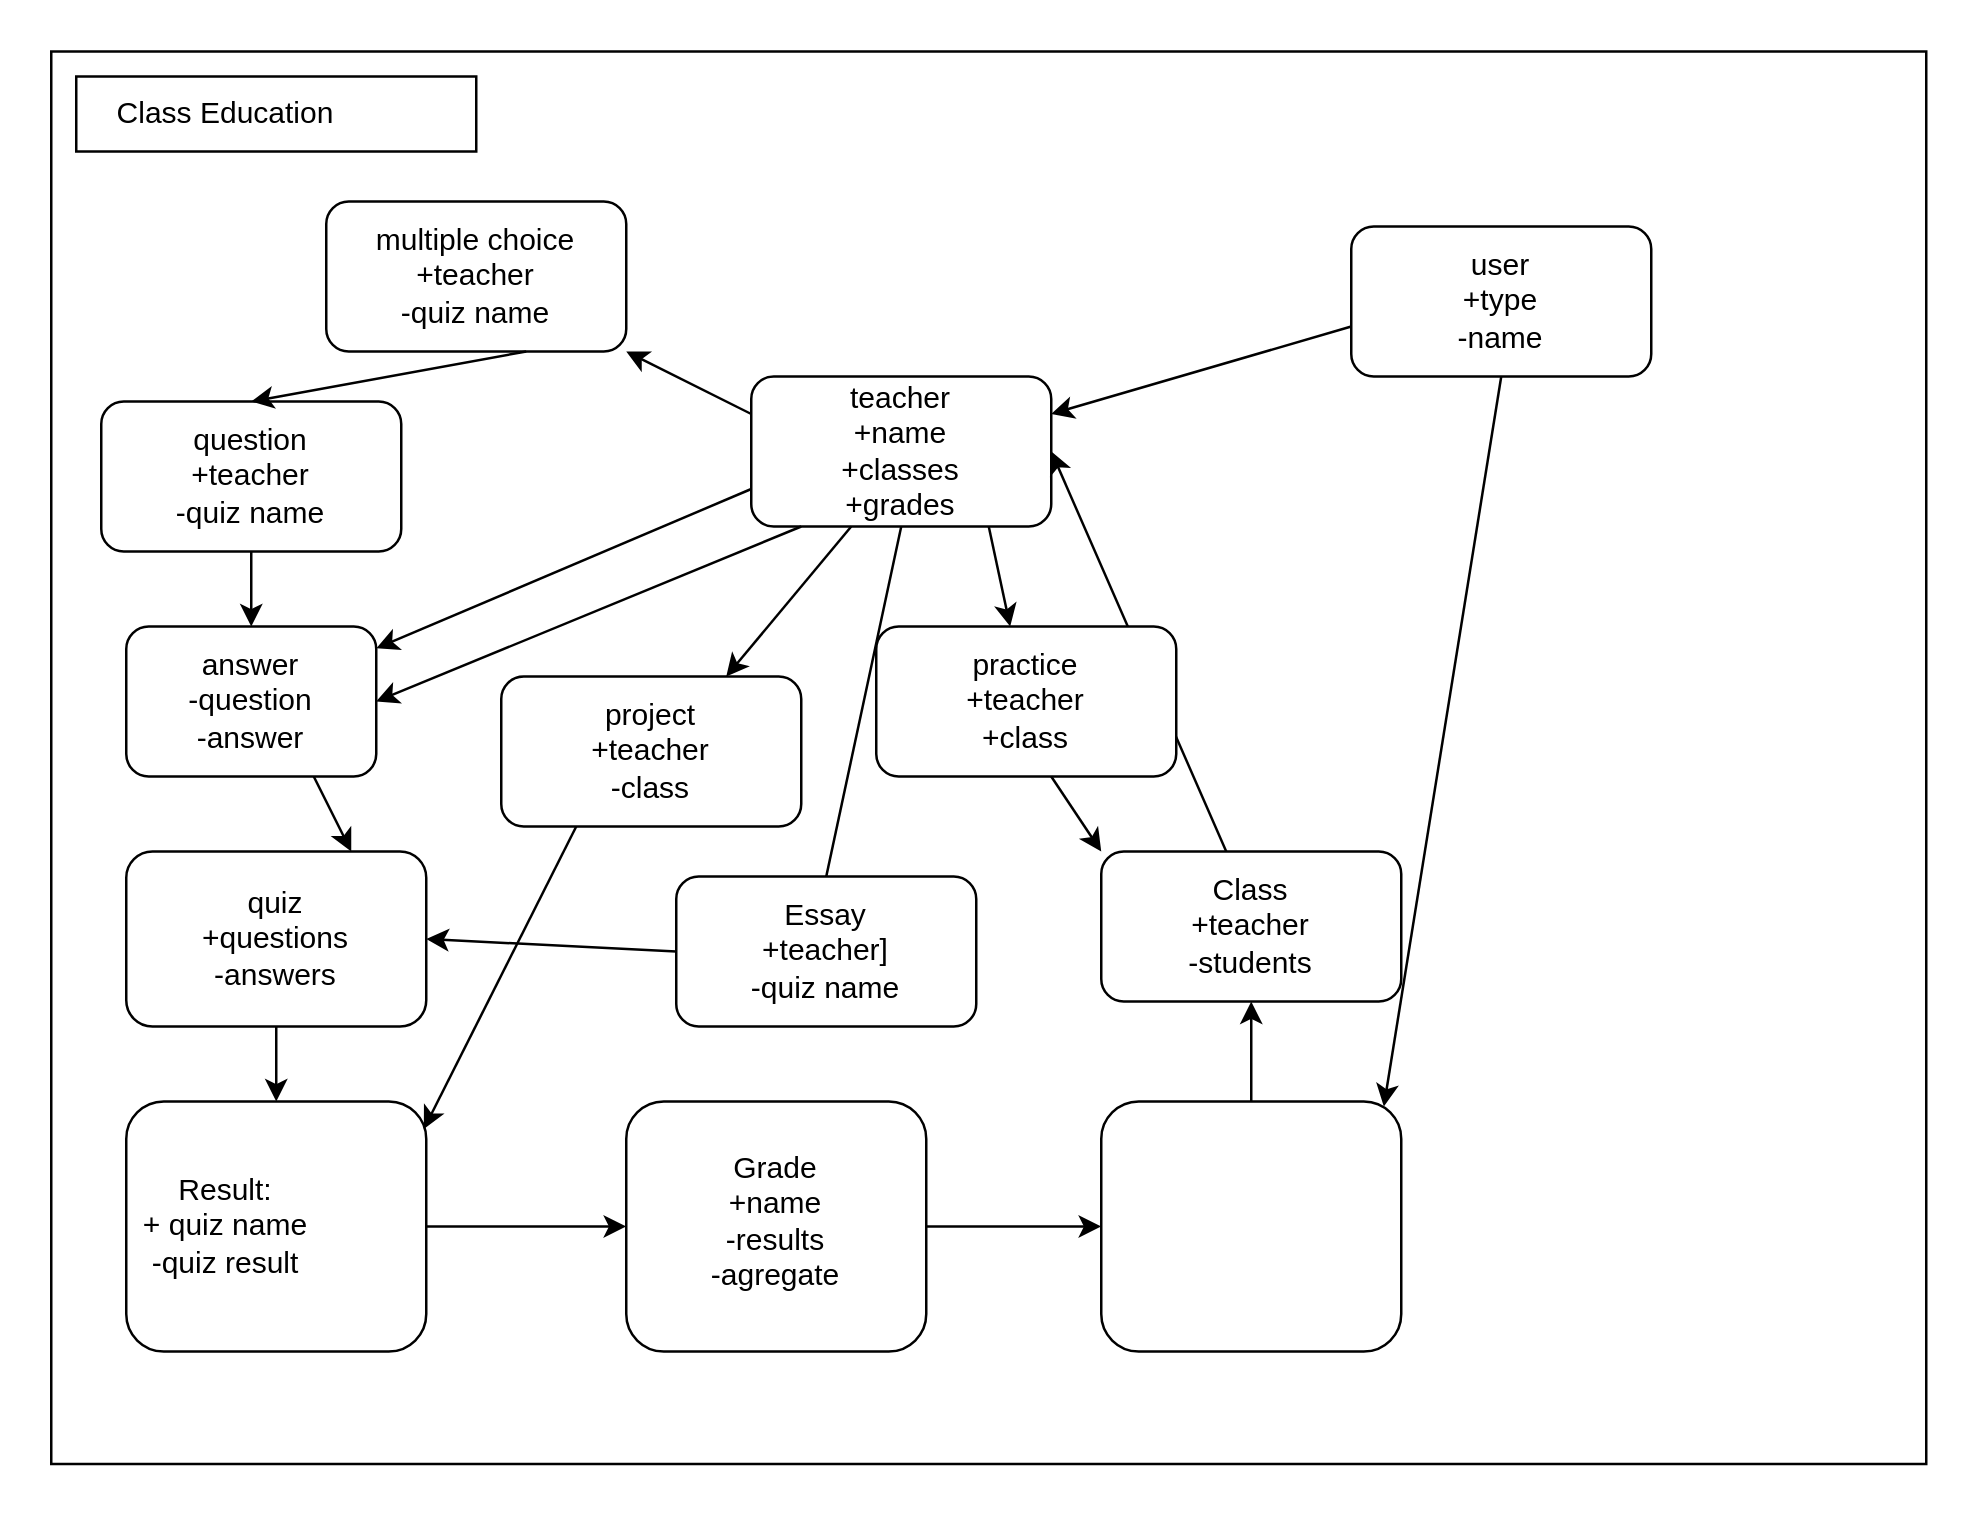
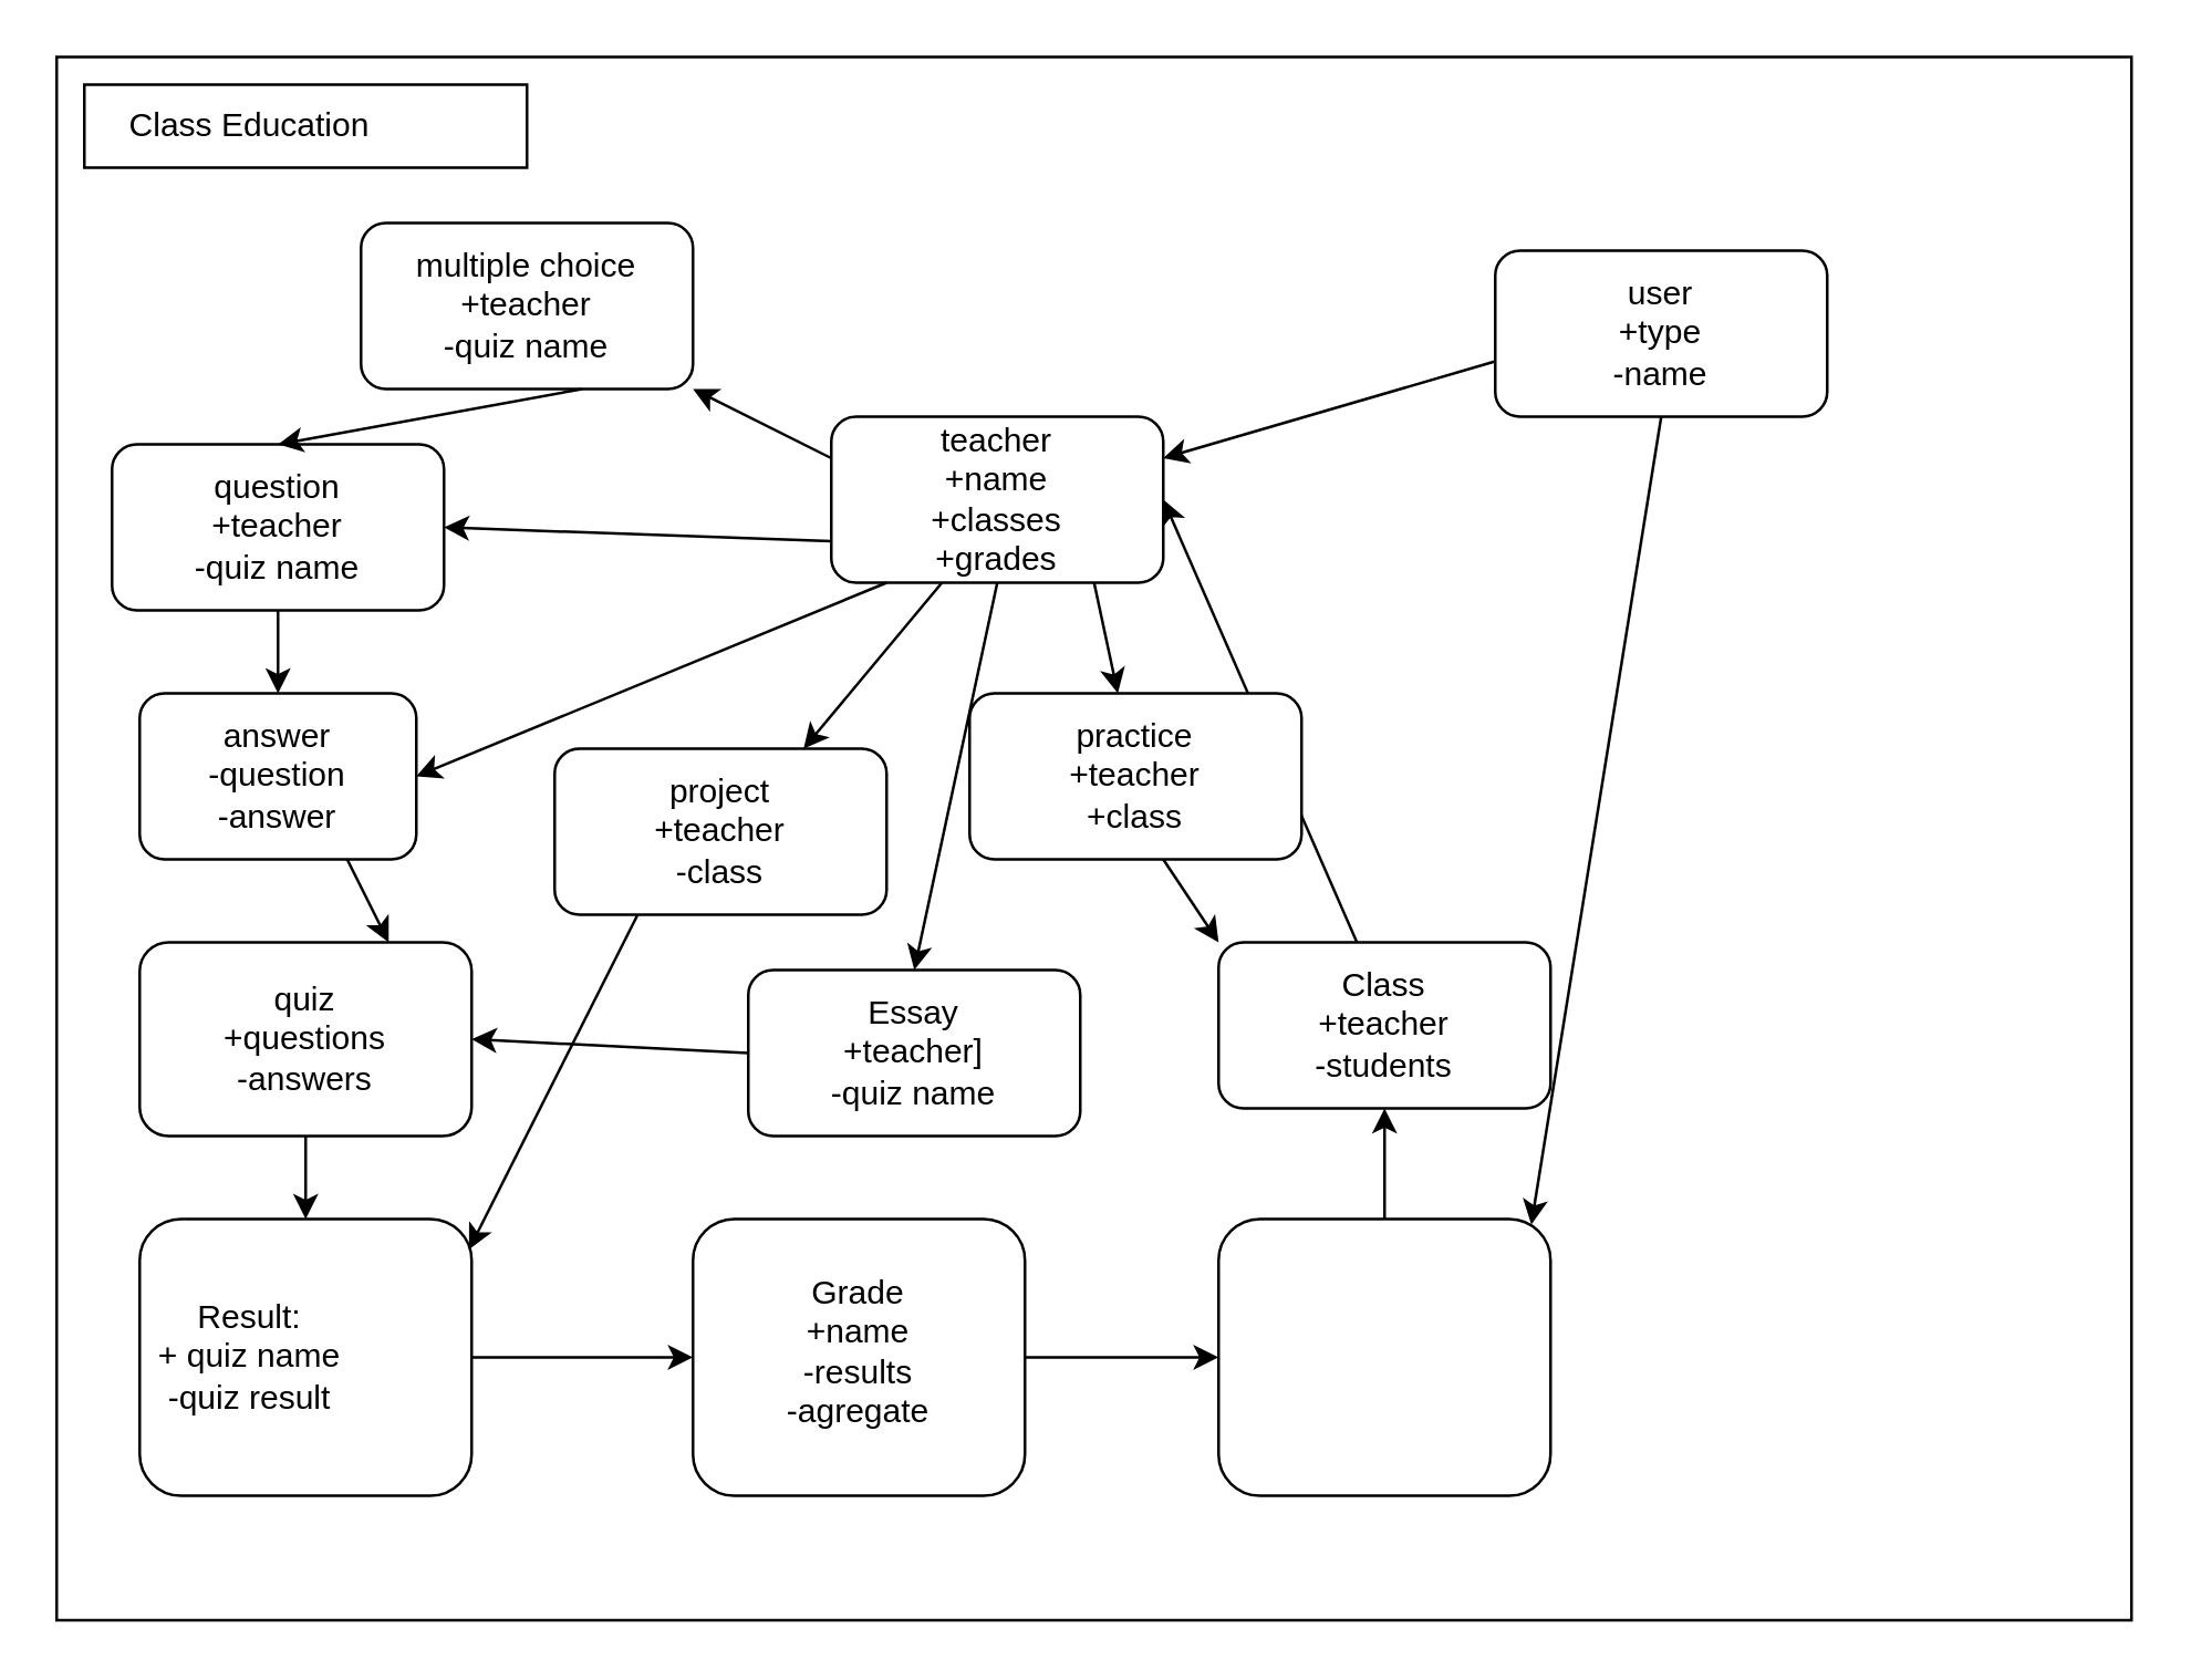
  <mxCell id="0" />
  <mxCell id="1" parent="0" />
  <mxCell id="2" value="" style="rounded=0;whiteSpace=wrap;html=1;" vertex="1" parent="1"><mxGeometry x="20" y="20" width="750" height="565" as="geometry" /></mxCell>
  <mxCell id="3" value="" style="rounded=0;whiteSpace=wrap;html=1;" vertex="1" parent="1"><mxGeometry x="30" y="30" width="160" height="30" as="geometry" /></mxCell>
  <mxCell id="4" value="Class Education" style="text;html=1;strokeColor=none;fillColor=none;align=center;verticalAlign=middle;whiteSpace=wrap;rounded=0;" vertex="1" parent="1"><mxGeometry x="35" y="35" width="110" height="20" as="geometry" /></mxCell>
  <mxCell id="5" value="" style="rounded=1;whiteSpace=wrap;html=1;" vertex="1" parent="1"><mxGeometry x="50" y="440" width="120" height="100" as="geometry" /></mxCell>
  <mxCell id="6" value="&lt;div&gt;Result:&lt;/div&gt;&lt;div&gt;+ quiz name&lt;/div&gt;&lt;div&gt;-quiz result&lt;br&gt;&lt;/div&gt;" style="text;html=1;strokeColor=none;fillColor=none;align=center;verticalAlign=middle;whiteSpace=wrap;rounded=0;" vertex="1" parent="1"><mxGeometry x="55" y="455" width="70" height="70" as="geometry" /></mxCell>
  <mxCell id="7" value="" style="endArrow=classic;html=1;exitX=1;exitY=0.5;exitDx=0;exitDy=0;" edge="1" parent="1" source="5" target="8"><mxGeometry width="50" height="50" relative="1" as="geometry"><mxPoint x="170" y="500" as="sourcePoint" /><mxPoint x="220" y="450" as="targetPoint" /></mxGeometry></mxCell>
  <mxCell id="8" value="" style="rounded=1;whiteSpace=wrap;html=1;" vertex="1" parent="1"><mxGeometry x="250" y="440" width="120" height="100" as="geometry" /></mxCell>
  <mxCell id="9" value="&lt;div&gt;Grade&lt;/div&gt;&lt;div&gt;+name&lt;/div&gt;&lt;div&gt;-results&lt;/div&gt;&lt;div&gt;-agregate&lt;br&gt;&lt;/div&gt;" style="text;html=1;strokeColor=none;fillColor=none;align=center;verticalAlign=middle;whiteSpace=wrap;rounded=0;" vertex="1" parent="1"><mxGeometry x="270" y="455" width="80" height="65" as="geometry" /></mxCell>
  <mxCell id="10" value="" style="rounded=1;whiteSpace=wrap;html=1;" vertex="1" parent="1"><mxGeometry x="440" y="440" width="120" height="100" as="geometry" /></mxCell>
  <mxCell id="11" value="" style="endArrow=classic;html=1;entryX=0;entryY=0.5;entryDx=0;entryDy=0;" edge="1" parent="1" target="10"><mxGeometry width="50" height="50" relative="1" as="geometry"><mxPoint x="370" y="490" as="sourcePoint" /><mxPoint x="420" y="440" as="targetPoint" /></mxGeometry></mxCell>
  <mxCell id="12" value="&lt;div&gt;quiz&lt;/div&gt;&lt;div&gt;+questions&lt;/div&gt;&lt;div&gt;-answers&lt;br&gt;&lt;/div&gt;" style="rounded=1;whiteSpace=wrap;html=1;" vertex="1" parent="1"><mxGeometry x="50" y="340" width="120" height="70" as="geometry" /></mxCell>
  <mxCell id="13" value="" style="endArrow=classic;html=1;entryX=0.5;entryY=0;entryDx=0;entryDy=0;" edge="1" parent="1" target="5"><mxGeometry width="50" height="50" relative="1" as="geometry"><mxPoint x="110" y="410" as="sourcePoint" /><mxPoint x="160" y="360" as="targetPoint" /></mxGeometry></mxCell>
  <mxCell id="14" value="" style="rounded=1;whiteSpace=wrap;html=1;" vertex="1" parent="1"><mxGeometry x="440" y="340" width="120" height="60" as="geometry" /></mxCell>
  <mxCell id="15" value="&lt;div&gt;Class&lt;/div&gt;&lt;div&gt;+teacher&lt;/div&gt;&lt;div&gt;-students&lt;br&gt;&lt;/div&gt;" style="text;html=1;strokeColor=none;fillColor=none;align=center;verticalAlign=middle;whiteSpace=wrap;rounded=0;" vertex="1" parent="1"><mxGeometry x="460" y="350" width="80" height="40" as="geometry" /></mxCell>
  <mxCell id="16" value="" style="endArrow=classic;html=1;entryX=0.5;entryY=1;entryDx=0;entryDy=0;" edge="1" parent="1" target="14"><mxGeometry width="50" height="50" relative="1" as="geometry"><mxPoint x="500" y="440" as="sourcePoint" /><mxPoint x="550" y="390" as="targetPoint" /></mxGeometry></mxCell>
  <mxCell id="17" value="&lt;div&gt;question&lt;/div&gt;&lt;div&gt;+teacher&lt;/div&gt;&lt;div&gt;-quiz name&lt;br&gt;&lt;/div&gt;" style="rounded=1;whiteSpace=wrap;html=1;" vertex="1" parent="1"><mxGeometry x="40" y="160" width="120" height="60" as="geometry" /></mxCell>
  <mxCell id="18" value="&lt;div&gt;teacher&lt;/div&gt;&lt;div&gt;+name&lt;/div&gt;&lt;div&gt;+classes&lt;/div&gt;&lt;div&gt;+grades&lt;br&gt;&lt;/div&gt;" style="rounded=1;whiteSpace=wrap;html=1;" vertex="1" parent="1"><mxGeometry x="300" y="150" width="120" height="60" as="geometry" /></mxCell>
  <mxCell id="19" value="&lt;div&gt;Essay&lt;/div&gt;&lt;div&gt;+teacher]&lt;/div&gt;&lt;div&gt;-quiz name&lt;br&gt;&lt;/div&gt;" style="rounded=1;whiteSpace=wrap;html=1;" vertex="1" parent="1"><mxGeometry x="270" y="350" width="120" height="60" as="geometry" /></mxCell>
  <mxCell id="20" value="" style="endArrow=classic;html=1;entryX=1;entryY=1;entryDx=0;entryDy=0;exitX=0;exitY=0.25;exitDx=0;exitDy=0;" edge="1" parent="1" source="18" target="24"><mxGeometry width="50" height="50" relative="1" as="geometry"><mxPoint x="280" y="210" as="sourcePoint" /><mxPoint x="330" y="160" as="targetPoint" /></mxGeometry></mxCell>
  <mxCell id="21" value="" style="endArrow=classic;html=1;entryX=1;entryY=0.5;entryDx=0;entryDy=0;" edge="1" parent="1" target="18"><mxGeometry width="50" height="50" relative="1" as="geometry"><mxPoint x="490" y="340" as="sourcePoint" /><mxPoint x="540" y="290" as="targetPoint" /></mxGeometry></mxCell>
- <mxCell id="22" value="" style="endArrow=classic;html=1;exitX=0;exitY=0.75;exitDx=0;exitDy=0;" edge="1" parent="1" source="18" target="25"><mxGeometry width="50" height="50" relative="1" as="geometry"><mxPoint x="220" y="250" as="sourcePoint" /><mxPoint x="270" y="200" as="targetPoint" /></mxGeometry></mxCell>
- <mxCell id="23" value="" style="endArrow=none;html=1;entryX=0.5;entryY=0;entryDx=0;entryDy=0;exitX=0.5;exitY=1;exitDx=0;exitDy=0;" edge="1" parent="1" source="18" target="19"><mxGeometry width="50" height="50" relative="1" as="geometry"><mxPoint x="270" y="270" as="sourcePoint" /><mxPoint x="320" y="220" as="targetPoint" /></mxGeometry></mxCell>
+ <mxCell id="22" value="" style="endArrow=classic;html=1;entryX=1;entryY=0.5;entryDx=0;entryDy=0;exitX=0;exitY=0.75;exitDx=0;exitDy=0;" edge="1" parent="1" source="18" target="17"><mxGeometry width="50" height="50" relative="1" as="geometry"><mxPoint x="220" y="250" as="sourcePoint" /><mxPoint x="270" y="200" as="targetPoint" /></mxGeometry></mxCell>
+ <mxCell id="23" value="" style="endArrow=classic;html=1;entryX=0.5;entryY=0;entryDx=0;entryDy=0;exitX=0.5;exitY=1;exitDx=0;exitDy=0;" edge="1" parent="1" source="18" target="19"><mxGeometry width="50" height="50" relative="1" as="geometry"><mxPoint x="270" y="270" as="sourcePoint" /><mxPoint x="320" y="220" as="targetPoint" /></mxGeometry></mxCell>
  <mxCell id="24" value="&lt;div&gt;multiple choice&lt;/div&gt;&lt;div&gt;+teacher&lt;/div&gt;&lt;div&gt;-quiz name&lt;br&gt;&lt;/div&gt;" style="rounded=1;whiteSpace=wrap;html=1;" vertex="1" parent="1"><mxGeometry x="130" y="80" width="120" height="60" as="geometry" /></mxCell>
  <mxCell id="25" value="&lt;div&gt;answer&lt;/div&gt;&lt;div&gt;-question&lt;/div&gt;&lt;div&gt;-answer&lt;br&gt;&lt;/div&gt;" style="rounded=1;whiteSpace=wrap;html=1;" vertex="1" parent="1"><mxGeometry x="50" y="250" width="100" height="60" as="geometry" /></mxCell>
  <mxCell id="26" value="" style="endArrow=classic;html=1;entryX=0.5;entryY=0;entryDx=0;entryDy=0;" edge="1" parent="1" source="17" target="25"><mxGeometry width="50" height="50" relative="1" as="geometry"><mxPoint x="170" y="250" as="sourcePoint" /><mxPoint x="220" y="200" as="targetPoint" /></mxGeometry></mxCell>
  <mxCell id="27" value="" style="endArrow=classic;html=1;entryX=0.75;entryY=0;entryDx=0;entryDy=0;exitX=0.75;exitY=1;exitDx=0;exitDy=0;" edge="1" parent="1" source="25" target="12"><mxGeometry width="50" height="50" relative="1" as="geometry"><mxPoint x="240" y="290" as="sourcePoint" /><mxPoint x="290" y="240" as="targetPoint" /></mxGeometry></mxCell>
  <mxCell id="28" value="" style="endArrow=classic;html=1;entryX=0.5;entryY=0;entryDx=0;entryDy=0;" edge="1" parent="1" target="17"><mxGeometry width="50" height="50" relative="1" as="geometry"><mxPoint x="210" y="140" as="sourcePoint" /><mxPoint x="260" y="90" as="targetPoint" /></mxGeometry></mxCell>
  <mxCell id="29" value="" style="endArrow=classic;html=1;entryX=1;entryY=0.5;entryDx=0;entryDy=0;exitX=0;exitY=0.5;exitDx=0;exitDy=0;" edge="1" parent="1" source="19" target="12"><mxGeometry width="50" height="50" relative="1" as="geometry"><mxPoint x="230" y="340" as="sourcePoint" /><mxPoint x="280" y="290" as="targetPoint" /></mxGeometry></mxCell>
  <mxCell id="30" value="" style="endArrow=classic;html=1;entryX=1;entryY=0.5;entryDx=0;entryDy=0;" edge="1" parent="1" target="25"><mxGeometry width="50" height="50" relative="1" as="geometry"><mxPoint x="320" y="210" as="sourcePoint" /><mxPoint x="370" y="160" as="targetPoint" /></mxGeometry></mxCell>
  <mxCell id="31" value="&lt;div&gt;project&lt;/div&gt;&lt;div&gt;+teacher&lt;/div&gt;&lt;div&gt;-class&lt;br&gt;&lt;/div&gt;" style="rounded=1;whiteSpace=wrap;html=1;" vertex="1" parent="1"><mxGeometry x="200" y="270" width="120" height="60" as="geometry" /></mxCell>
  <mxCell id="32" value="" style="endArrow=classic;html=1;entryX=0.992;entryY=0.11;entryDx=0;entryDy=0;entryPerimeter=0;" edge="1" parent="1" target="5"><mxGeometry width="50" height="50" relative="1" as="geometry"><mxPoint x="230" y="330" as="sourcePoint" /><mxPoint x="280" y="280" as="targetPoint" /></mxGeometry></mxCell>
  <mxCell id="33" value="" style="endArrow=classic;html=1;entryX=0.75;entryY=0;entryDx=0;entryDy=0;" edge="1" parent="1" target="31"><mxGeometry width="50" height="50" relative="1" as="geometry"><mxPoint x="340" y="210" as="sourcePoint" /><mxPoint x="390" y="160" as="targetPoint" /></mxGeometry></mxCell>
  <mxCell id="34" value="&lt;div&gt;practice&lt;/div&gt;&lt;div&gt;+teacher&lt;/div&gt;&lt;div&gt;+class&lt;br&gt;&lt;/div&gt;" style="rounded=1;whiteSpace=wrap;html=1;" vertex="1" parent="1"><mxGeometry x="350" y="250" width="120" height="60" as="geometry" /></mxCell>
  <mxCell id="35" value="" style="endArrow=classic;html=1;" edge="1" parent="1" target="34"><mxGeometry width="50" height="50" relative="1" as="geometry"><mxPoint x="395" y="210" as="sourcePoint" /><mxPoint x="445" y="160" as="targetPoint" /></mxGeometry></mxCell>
  <mxCell id="36" value="" style="endArrow=classic;html=1;entryX=0;entryY=0;entryDx=0;entryDy=0;" edge="1" parent="1" target="14"><mxGeometry width="50" height="50" relative="1" as="geometry"><mxPoint x="420" y="310" as="sourcePoint" /><mxPoint x="470" y="260" as="targetPoint" /></mxGeometry></mxCell>
  <mxCell id="37" value="&lt;div&gt;user&lt;/div&gt;&lt;div&gt;+type&lt;/div&gt;&lt;div&gt;-name&lt;br&gt;&lt;/div&gt;" style="rounded=1;whiteSpace=wrap;html=1;" vertex="1" parent="1"><mxGeometry x="540" y="90" width="120" height="60" as="geometry" /></mxCell>
  <mxCell id="38" value="" style="endArrow=classic;html=1;entryX=0.942;entryY=0.02;entryDx=0;entryDy=0;entryPerimeter=0;" edge="1" parent="1" target="10"><mxGeometry width="50" height="50" relative="1" as="geometry"><mxPoint x="600" y="150" as="sourcePoint" /><mxPoint x="650" y="100" as="targetPoint" /></mxGeometry></mxCell>
  <mxCell id="39" value="" style="endArrow=classic;html=1;entryX=1;entryY=0.25;entryDx=0;entryDy=0;" edge="1" parent="1" target="18"><mxGeometry width="50" height="50" relative="1" as="geometry"><mxPoint x="540" y="130" as="sourcePoint" /><mxPoint x="590" y="80" as="targetPoint" /></mxGeometry></mxCell>
